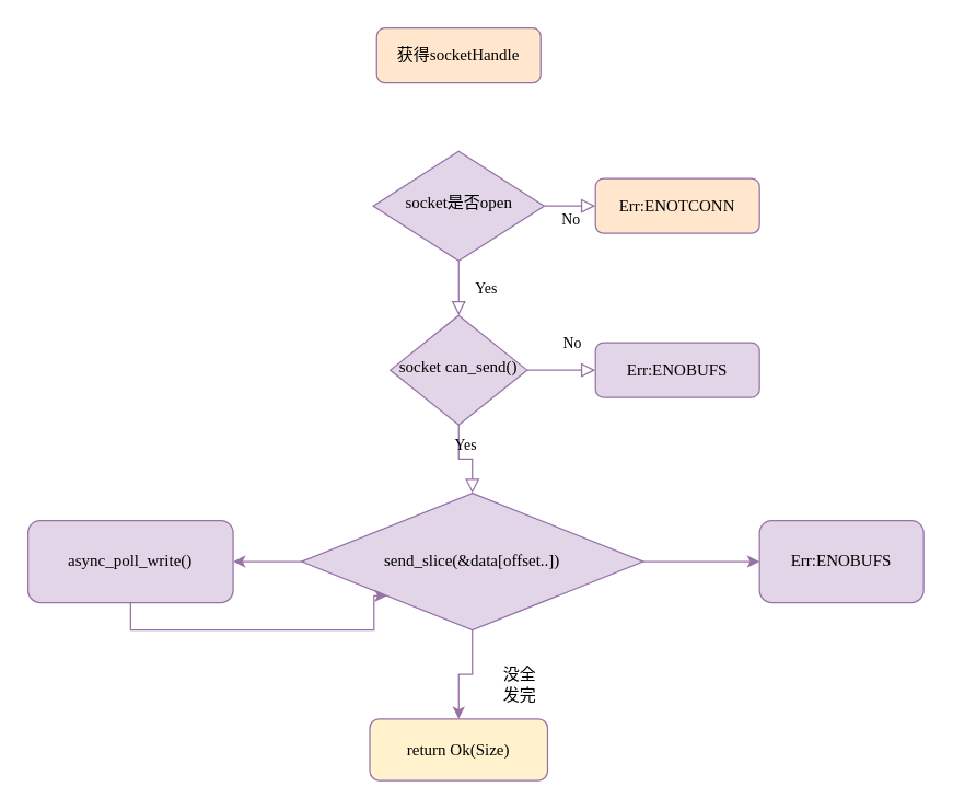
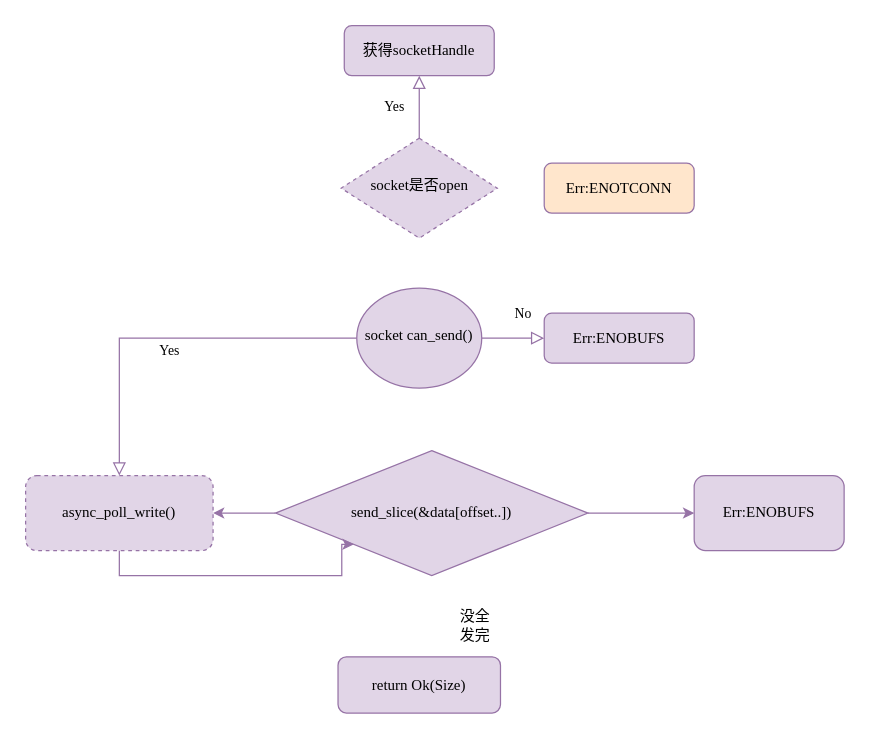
  <mxCell id="0" />
  <mxCell id="1" parent="0" />
- <mxCell id="2" value="获得socketHandle" style="rounded=1;whiteSpace=wrap;html=1;fontSize=12;glass=0;strokeWidth=1;shadow=0;fontFamily=Lucida Console;fillColor=#ffe6cc;strokeColor=#9673a6;" parent="1" vertex="1"><mxGeometry x="275" y="20" width="120" height="40" as="geometry" /></mxCell>
- <mxCell id="3" value="Yes" style="rounded=0;html=1;jettySize=auto;orthogonalLoop=1;fontSize=11;endArrow=block;endFill=0;endSize=8;strokeWidth=1;shadow=0;labelBackgroundColor=none;edgeStyle=orthogonalEdgeStyle;fontFamily=Lucida Console;fillColor=#e1d5e7;strokeColor=#9673a6;" parent="1" source="5" target="9" edge="1"><mxGeometry y="20" relative="1" as="geometry"><mxPoint as="offset" /></mxGeometry></mxCell>
- <mxCell id="4" value="No" style="edgeStyle=orthogonalEdgeStyle;rounded=0;html=1;jettySize=auto;orthogonalLoop=1;fontSize=11;endArrow=block;endFill=0;endSize=8;strokeWidth=1;shadow=0;labelBackgroundColor=none;fontFamily=Lucida Console;fillColor=#e1d5e7;strokeColor=#9673a6;" parent="1" source="5" target="6" edge="1"><mxGeometry y="10" relative="1" as="geometry"><mxPoint as="offset" /></mxGeometry></mxCell>
- <mxCell id="5" value="socket是否open" style="rhombus;whiteSpace=wrap;html=1;shadow=0;fontFamily=Lucida Console;fontSize=12;align=center;strokeWidth=1;spacing=6;spacingTop=-4;fillColor=#e1d5e7;strokeColor=#9673a6;" parent="1" vertex="1"><mxGeometry x="272.5" y="110" width="125" height="80" as="geometry" /></mxCell>
+ <mxCell id="2" value="获得socketHandle" style="rounded=1;whiteSpace=wrap;html=1;fontSize=12;glass=0;strokeWidth=1;shadow=0;fontFamily=Lucida Console;fillColor=#e1d5e7;strokeColor=#9673a6;" parent="1" vertex="1"><mxGeometry x="275" y="20" width="120" height="40" as="geometry" /></mxCell>
+ <mxCell id="3" value="Yes" style="rounded=0;html=1;jettySize=auto;orthogonalLoop=1;fontSize=11;endArrow=block;endFill=0;endSize=8;strokeWidth=1;shadow=0;labelBackgroundColor=none;edgeStyle=orthogonalEdgeStyle;fontFamily=Lucida Console;fillColor=#e1d5e7;strokeColor=#9673a6;" parent="1" source="5" target="2" edge="1"><mxGeometry y="20" relative="1" as="geometry"><mxPoint as="offset" /></mxGeometry></mxCell>
+ <mxCell id="5" value="socket是否open" style="rhombus;whiteSpace=wrap;html=1;shadow=0;fontFamily=Lucida Console;fontSize=12;align=center;strokeWidth=1;spacing=6;spacingTop=-4;fillColor=#e1d5e7;strokeColor=#9673a6;dashed=1;" parent="1" vertex="1"><mxGeometry x="272.5" y="110" width="125" height="80" as="geometry" /></mxCell>
  <mxCell id="6" value="Err:ENOTCONN" style="rounded=1;whiteSpace=wrap;html=1;fontSize=12;glass=0;strokeWidth=1;shadow=0;fontFamily=Lucida Console;fillColor=#ffe6cc;strokeColor=#9673a6;" parent="1" vertex="1"><mxGeometry x="435" y="130" width="120" height="40" as="geometry" /></mxCell>
  <mxCell id="7" value="No" style="rounded=0;html=1;jettySize=auto;orthogonalLoop=1;fontSize=11;endArrow=block;endFill=0;endSize=8;strokeWidth=1;shadow=0;labelBackgroundColor=none;edgeStyle=orthogonalEdgeStyle;fontFamily=Lucida Console;fillColor=#e1d5e7;strokeColor=#9673a6;" parent="1" source="9" target="10" edge="1"><mxGeometry x="0.333" y="20" relative="1" as="geometry"><mxPoint as="offset" /></mxGeometry></mxCell>
- <mxCell id="8" value="Yes" style="edgeStyle=orthogonalEdgeStyle;rounded=0;html=1;jettySize=auto;orthogonalLoop=1;fontSize=11;endArrow=block;endFill=0;endSize=8;strokeWidth=1;shadow=0;labelBackgroundColor=none;fontFamily=Lucida Console;fillColor=#e1d5e7;strokeColor=#9673a6;" parent="1" source="9" target="14" edge="1"><mxGeometry y="10" relative="1" as="geometry"><mxPoint as="offset" /><mxPoint x="335" y="360" as="targetPoint" /></mxGeometry></mxCell>
- <mxCell id="9" value="socket can_send()" style="rhombus;whiteSpace=wrap;html=1;shadow=0;fontFamily=Lucida Console;fontSize=12;align=center;strokeWidth=1;spacing=6;spacingTop=-4;fillColor=#e1d5e7;strokeColor=#9673a6;" parent="1" vertex="1"><mxGeometry x="285" y="230" width="100" height="80" as="geometry" /></mxCell>
+ <mxCell id="8" value="Yes" style="edgeStyle=orthogonalEdgeStyle;rounded=0;html=1;jettySize=auto;orthogonalLoop=1;fontSize=11;endArrow=block;endFill=0;endSize=8;strokeWidth=1;shadow=0;labelBackgroundColor=none;fontFamily=Lucida Console;fillColor=#e1d5e7;strokeColor=#9673a6;" parent="1" source="9" target="19" edge="1"><mxGeometry y="10" relative="1" as="geometry"><mxPoint as="offset" /><mxPoint x="335" y="360" as="targetPoint" /></mxGeometry></mxCell>
+ <mxCell id="9" value="socket can_send()" style="ellipse;whiteSpace=wrap;html=1;shadow=0;fontFamily=Lucida Console;fontSize=12;align=center;strokeWidth=1;spacing=6;spacingTop=-4;fillColor=#e1d5e7;strokeColor=#9673a6;" parent="1" vertex="1"><mxGeometry x="285" y="230" width="100" height="80" as="geometry" /></mxCell>
  <mxCell id="10" value="Err:ENOBUFS" style="rounded=1;whiteSpace=wrap;html=1;fontSize=12;glass=0;strokeWidth=1;shadow=0;fontFamily=Lucida Console;fillColor=#e1d5e7;strokeColor=#9673a6;" parent="1" vertex="1"><mxGeometry x="435" y="250" width="120" height="40" as="geometry" /></mxCell>
  <mxCell id="11" style="edgeStyle=orthogonalEdgeStyle;rounded=0;orthogonalLoop=1;jettySize=auto;html=1;entryX=0;entryY=0.5;entryDx=0;entryDy=0;fontFamily=Lucida Console;fillColor=#e1d5e7;strokeColor=#9673a6;" edge="1" parent="1" source="14" target="15"><mxGeometry relative="1" as="geometry" /></mxCell>
- <mxCell id="12" style="edgeStyle=orthogonalEdgeStyle;rounded=0;orthogonalLoop=1;jettySize=auto;html=1;entryX=0.5;entryY=0;entryDx=0;entryDy=0;fontFamily=Lucida Console;fillColor=#e1d5e7;strokeColor=#9673a6;" edge="1" parent="1" source="14" target="16"><mxGeometry relative="1" as="geometry" /></mxCell>
  <mxCell id="13" style="edgeStyle=orthogonalEdgeStyle;rounded=0;orthogonalLoop=1;jettySize=auto;html=1;entryX=1;entryY=0.5;entryDx=0;entryDy=0;fontFamily=Lucida Console;fillColor=#e1d5e7;strokeColor=#9673a6;" edge="1" parent="1" source="14" target="19"><mxGeometry relative="1" as="geometry" /></mxCell>
  <mxCell id="14" value="send_slice(&amp;amp;data[offset..])" style="rhombus;whiteSpace=wrap;html=1;fontFamily=Lucida Console;fillColor=#e1d5e7;strokeColor=#9673a6;" vertex="1" parent="1"><mxGeometry x="220" y="360" width="250" height="100" as="geometry" /></mxCell>
  <mxCell id="15" value="Err:ENOBUFS" style="rounded=1;whiteSpace=wrap;html=1;fontFamily=Lucida Console;fillColor=#e1d5e7;strokeColor=#9673a6;" vertex="1" parent="1"><mxGeometry x="555" y="380" width="120" height="60" as="geometry" /></mxCell>
- <mxCell id="16" value="return Ok(Size)" style="rounded=1;whiteSpace=wrap;html=1;fontFamily=Lucida Console;fillColor=#fff2cc;strokeColor=#9673a6;" vertex="1" parent="1"><mxGeometry x="270" y="525" width="130" height="45" as="geometry" /></mxCell>
+ <mxCell id="16" value="return Ok(Size)" style="rounded=1;whiteSpace=wrap;html=1;fontFamily=Lucida Console;fillColor=#e1d5e7;strokeColor=#9673a6;" vertex="1" parent="1"><mxGeometry x="270" y="525" width="130" height="45" as="geometry" /></mxCell>
  <mxCell id="17" value="没全发完" style="text;html=1;align=center;verticalAlign=middle;whiteSpace=wrap;rounded=0;fontFamily=Lucida Console;" vertex="1" parent="1"><mxGeometry x="365" y="490" width="30" height="20" as="geometry" /></mxCell>
  <mxCell id="18" style="edgeStyle=orthogonalEdgeStyle;rounded=0;orthogonalLoop=1;jettySize=auto;html=1;fontFamily=Lucida Console;entryX=0;entryY=1;entryDx=0;entryDy=0;fillColor=#e1d5e7;strokeColor=#9673a6;" edge="1" parent="1" source="19" target="14"><mxGeometry relative="1" as="geometry"><mxPoint x="120" y="530" as="targetPoint" /><Array as="points"><mxPoint x="95" y="460" /><mxPoint x="273" y="460" /></Array></mxGeometry></mxCell>
- <mxCell id="19" value="async_poll_write()" style="rounded=1;whiteSpace=wrap;html=1;fontFamily=Lucida Console;fillColor=#e1d5e7;strokeColor=#9673a6;" vertex="1" parent="1"><mxGeometry y="380" width="150" height="60" as="geometry" x="20" /></mxCell>
+ <mxCell id="19" value="async_poll_write()" style="rounded=1;whiteSpace=wrap;html=1;fontFamily=Lucida Console;fillColor=#e1d5e7;strokeColor=#9673a6;dashed=1;" vertex="1" parent="1"><mxGeometry y="380" width="150" height="60" as="geometry" x="20" /></mxCell>
